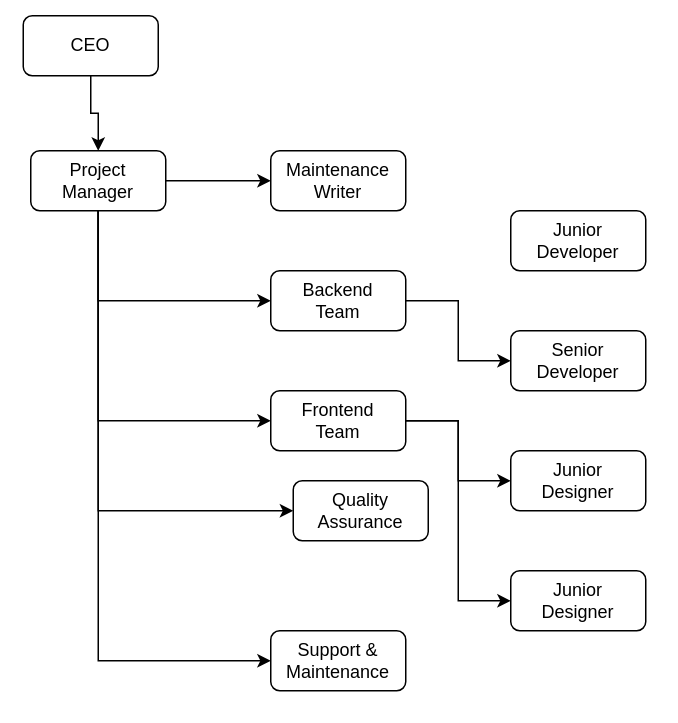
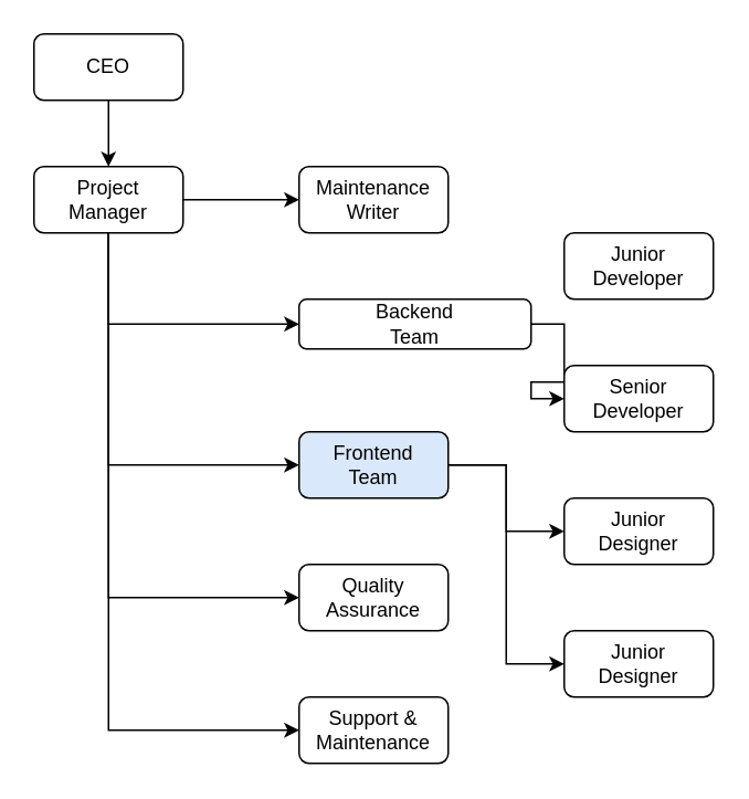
  <mxCell id="0" />
  <mxCell id="1" parent="0" />
  <mxCell id="2" style="edgeStyle=orthogonalEdgeStyle;rounded=0;orthogonalLoop=1;jettySize=auto;html=1;exitX=0.5;exitY=1;exitDx=0;exitDy=0;entryX=0.5;entryY=0;entryDx=0;entryDy=0;" parent="1" source="3" target="9" edge="1"><mxGeometry relative="1" as="geometry" /></mxCell>
- <mxCell id="3" value="CEO" style="rounded=1;whiteSpace=wrap;html=1;" parent="1" vertex="1"><mxGeometry x="15" y="10" width="90" height="40" as="geometry" /></mxCell>
+ <mxCell id="3" value="CEO" style="rounded=1;whiteSpace=wrap;html=1;" parent="1" vertex="1"><mxGeometry x="20" y="20" width="90" height="40" as="geometry" /></mxCell>
  <mxCell id="4" style="edgeStyle=orthogonalEdgeStyle;rounded=0;orthogonalLoop=1;jettySize=auto;html=1;exitX=1;exitY=0.5;exitDx=0;exitDy=0;entryX=0;entryY=0.5;entryDx=0;entryDy=0;" parent="1" source="9" target="15" edge="1"><mxGeometry relative="1" as="geometry" /></mxCell>
  <mxCell id="5" style="edgeStyle=orthogonalEdgeStyle;rounded=0;orthogonalLoop=1;jettySize=auto;html=1;exitX=0.5;exitY=1;exitDx=0;exitDy=0;entryX=0;entryY=0.5;entryDx=0;entryDy=0;" parent="1" source="9" target="14" edge="1"><mxGeometry relative="1" as="geometry" /></mxCell>
  <mxCell id="6" style="edgeStyle=orthogonalEdgeStyle;rounded=0;orthogonalLoop=1;jettySize=auto;html=1;exitX=0.5;exitY=1;exitDx=0;exitDy=0;entryX=0;entryY=0.5;entryDx=0;entryDy=0;" parent="1" source="9" target="12" edge="1"><mxGeometry relative="1" as="geometry" /></mxCell>
  <mxCell id="7" style="edgeStyle=orthogonalEdgeStyle;rounded=0;orthogonalLoop=1;jettySize=auto;html=1;exitX=0.5;exitY=1;exitDx=0;exitDy=0;entryX=0;entryY=0.5;entryDx=0;entryDy=0;" edge="1" parent="1" source="9" target="21"><mxGeometry relative="1" as="geometry" /></mxCell>
  <mxCell id="8" style="edgeStyle=orthogonalEdgeStyle;rounded=0;orthogonalLoop=1;jettySize=auto;html=1;exitX=0.5;exitY=1;exitDx=0;exitDy=0;entryX=0;entryY=0.5;entryDx=0;entryDy=0;" edge="1" parent="1" source="9" target="20"><mxGeometry relative="1" as="geometry" /></mxCell>
  <mxCell id="9" value="Project Manager" style="rounded=1;whiteSpace=wrap;html=1;" parent="1" vertex="1"><mxGeometry x="20" y="100" width="90" height="40" as="geometry" /></mxCell>
  <mxCell id="10" style="edgeStyle=orthogonalEdgeStyle;rounded=0;orthogonalLoop=1;jettySize=auto;html=1;exitX=1;exitY=0.5;exitDx=0;exitDy=0;entryX=0;entryY=0.5;entryDx=0;entryDy=0;" parent="1" source="12" target="19" edge="1"><mxGeometry relative="1" as="geometry" /></mxCell>
  <mxCell id="11" style="edgeStyle=orthogonalEdgeStyle;rounded=0;orthogonalLoop=1;jettySize=auto;html=1;exitX=1;exitY=0.5;exitDx=0;exitDy=0;entryX=0;entryY=0.5;entryDx=0;entryDy=0;" parent="1" source="12" target="16" edge="1"><mxGeometry relative="1" as="geometry" /></mxCell>
- <mxCell id="12" value="Frontend&lt;div&gt;Team&lt;/div&gt;" style="rounded=1;whiteSpace=wrap;html=1;" parent="1" vertex="1"><mxGeometry x="180" y="260" width="90" height="40" as="geometry" /></mxCell>
+ <mxCell id="12" value="Frontend&lt;div&gt;Team&lt;/div&gt;" style="rounded=1;whiteSpace=wrap;html=1;fillColor=#dae8fc;" parent="1" vertex="1"><mxGeometry x="180" y="260" width="90" height="40" as="geometry" /></mxCell>
  <mxCell id="13" style="edgeStyle=orthogonalEdgeStyle;rounded=0;orthogonalLoop=1;jettySize=auto;html=1;exitX=1;exitY=0.5;exitDx=0;exitDy=0;entryX=0;entryY=0.5;entryDx=0;entryDy=0;" parent="1" source="14" target="18" edge="1"><mxGeometry relative="1" as="geometry" /></mxCell>
- <mxCell id="14" value="Backend&lt;div&gt;Team&lt;/div&gt;" style="rounded=1;whiteSpace=wrap;html=1;" parent="1" vertex="1"><mxGeometry x="180" y="180" width="90" height="40" as="geometry" /></mxCell>
+ <mxCell id="14" value="Backend&lt;div&gt;Team&lt;/div&gt;" style="rounded=1;whiteSpace=wrap;html=1;" parent="1" vertex="1"><mxGeometry x="180" y="180" width="140" height="30" as="geometry" /></mxCell>
  <mxCell id="15" value="Maintenance&lt;div&gt;Writer&lt;/div&gt;" style="rounded=1;whiteSpace=wrap;html=1;" parent="1" vertex="1"><mxGeometry x="180" y="100" width="90" height="40" as="geometry" /></mxCell>
  <mxCell id="16" value="Junior&lt;div&gt;Designer&lt;/div&gt;" style="rounded=1;whiteSpace=wrap;html=1;" parent="1" vertex="1"><mxGeometry x="340" y="380" width="90" height="40" as="geometry" /></mxCell>
  <mxCell id="17" value="Junior Developer" style="rounded=1;whiteSpace=wrap;html=1;" parent="1" vertex="1"><mxGeometry x="340" y="140" width="90" height="40" as="geometry" /></mxCell>
  <mxCell id="18" value="Senior&lt;div&gt;Developer&lt;/div&gt;" style="rounded=1;whiteSpace=wrap;html=1;" parent="1" vertex="1"><mxGeometry x="340" y="220" width="90" height="40" as="geometry" /></mxCell>
  <mxCell id="19" value="Junior&lt;div&gt;Designer&lt;/div&gt;" style="rounded=1;whiteSpace=wrap;html=1;" parent="1" vertex="1"><mxGeometry x="340" y="300" width="90" height="40" as="geometry" /></mxCell>
  <mxCell id="20" value="Support &amp;amp; Maintenance" style="rounded=1;whiteSpace=wrap;html=1;" vertex="1" parent="1"><mxGeometry x="180" y="420" width="90" height="40" as="geometry" /></mxCell>
- <mxCell id="21" value="Quality&lt;div&gt;Assurance&lt;/div&gt;" style="rounded=1;whiteSpace=wrap;html=1;" vertex="1" parent="1"><mxGeometry x="195" y="320" width="90" height="40" as="geometry" /></mxCell>
+ <mxCell id="21" value="Quality&lt;div&gt;Assurance&lt;/div&gt;" style="rounded=1;whiteSpace=wrap;html=1;" vertex="1" parent="1"><mxGeometry x="180" y="340" width="90" height="40" as="geometry" /></mxCell>
